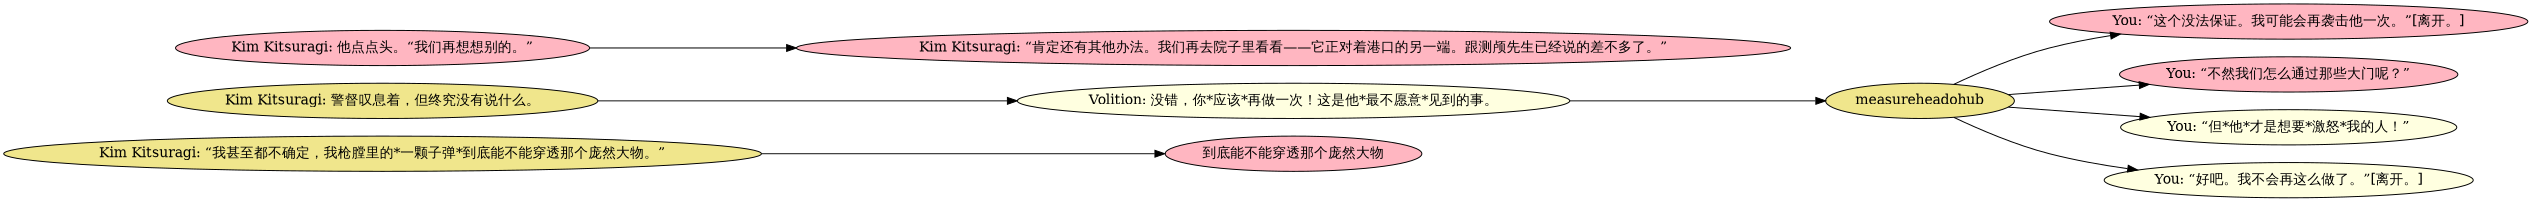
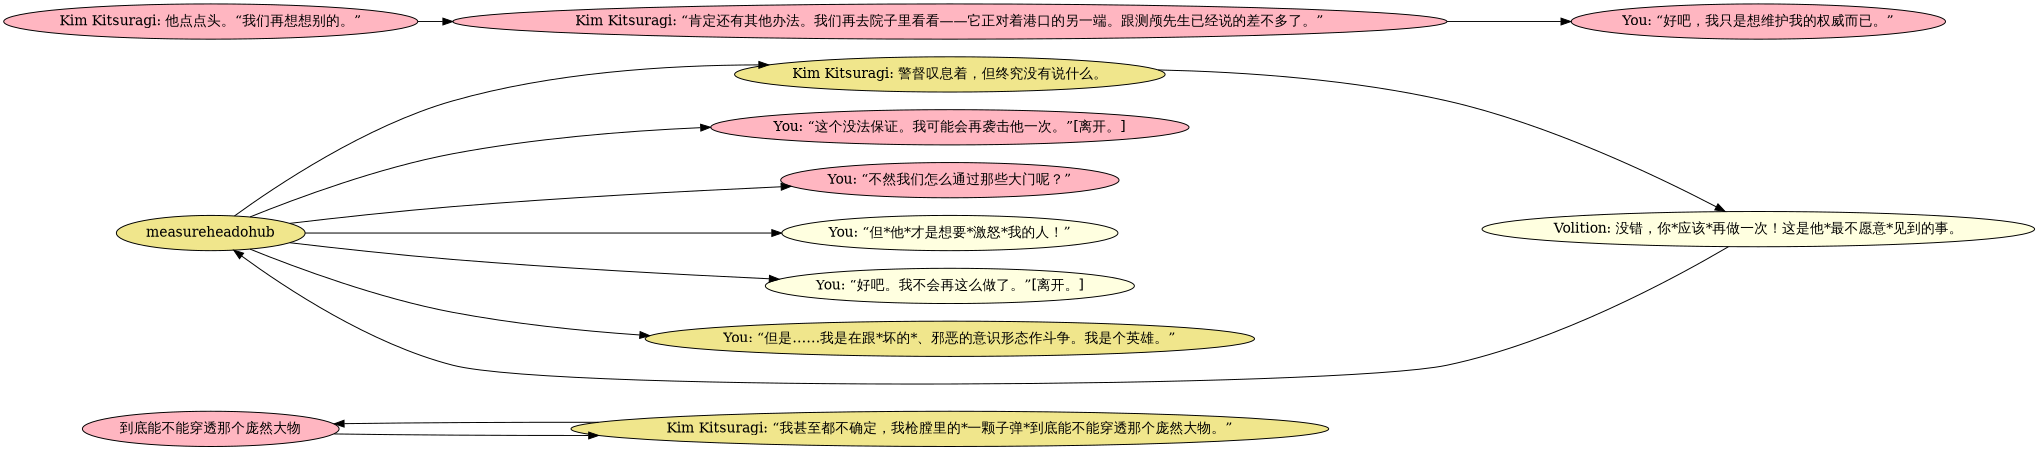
  digraph {
    rankdir=LR
    node [fillcolor=lightpink style=filled]
    n1 [label="到底能不能穿透那个庞然大物"]
    n2 [fillcolor=khaki label="Kim Kitsuragi: “我甚至都不确定，我枪膛里的*一颗子弹*到底能不能穿透那个庞然大物。”"]
    n3 [fillcolor=khaki label=measureheadohub]
    n4 [fillcolor=khaki label="Kim Kitsuragi: 警督叹息着，但终究没有说什么。"]
    n5 [label="You: “这个没法保证。我可能会再袭击他一次。”[离开。]"]
    n6 [label="You: “不然我们怎么通过那些大门呢？”"]
    n7 [fillcolor=lightyellow label="You: “但*他*才是想要*激怒*我的人！”"]
    n8 [fillcolor=lightyellow label="You: “好吧。我不会再这么做了。”[离开。]"]
+   n9 [fillcolor=khaki label="You: “但是……我是在跟*坏的*、邪恶的意识形态作斗争。我是个英雄。”"]
    n10 [fillcolor=lightyellow label="Volition: 没错，你*应该*再做一次！这是他*最不愿意*见到的事。"]
    n11 [label="Kim Kitsuragi: “肯定还有其他办法。我们再去院子里看看——它正对着港口的另一端。跟测颅先生已经说的差不多了。”"]
+   n12 [label="You: “好吧，我只是想维护我的权威而已。”"]
    n13 [label="Kim Kitsuragi: 他点点头。“我们再想想别的。”"]
+   n1 -> n2
    n2 -> n1
+   n3 -> n4
    n3 -> n5
    n3 -> n6
    n3 -> n7
    n3 -> n8
+   n3 -> n9
    n4 -> n10
    n10 -> n3
+   n11 -> n12
    n13 -> n11
  }
